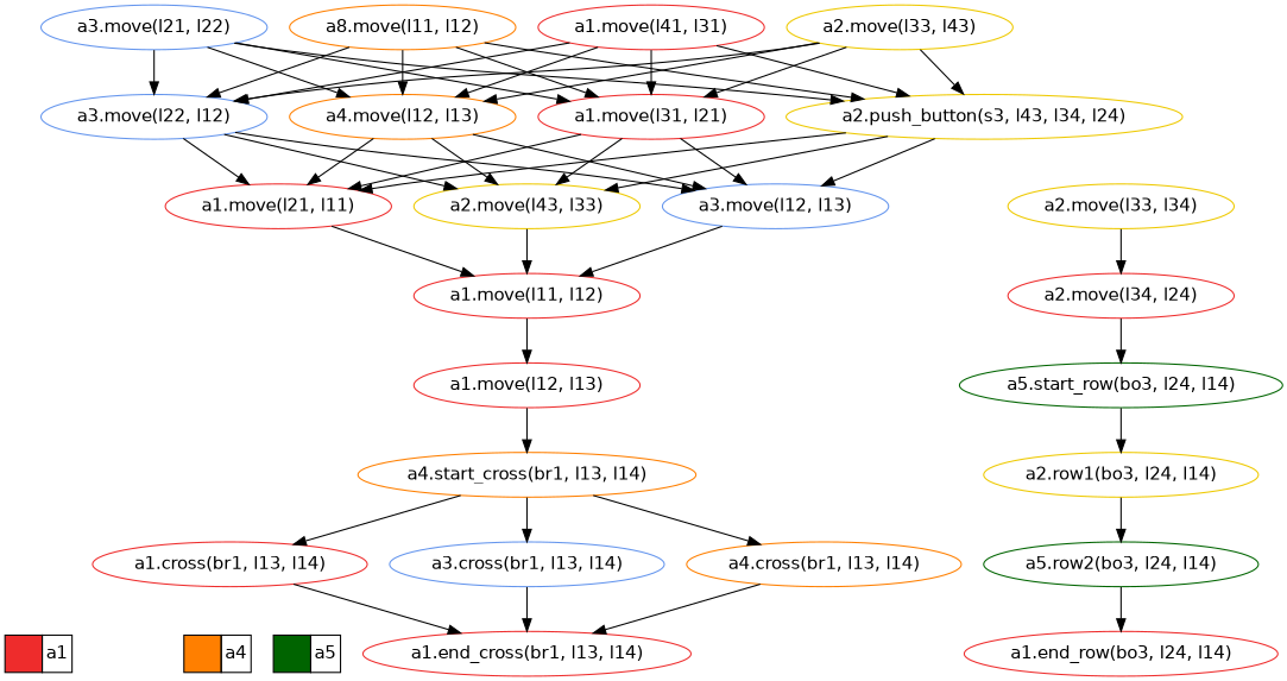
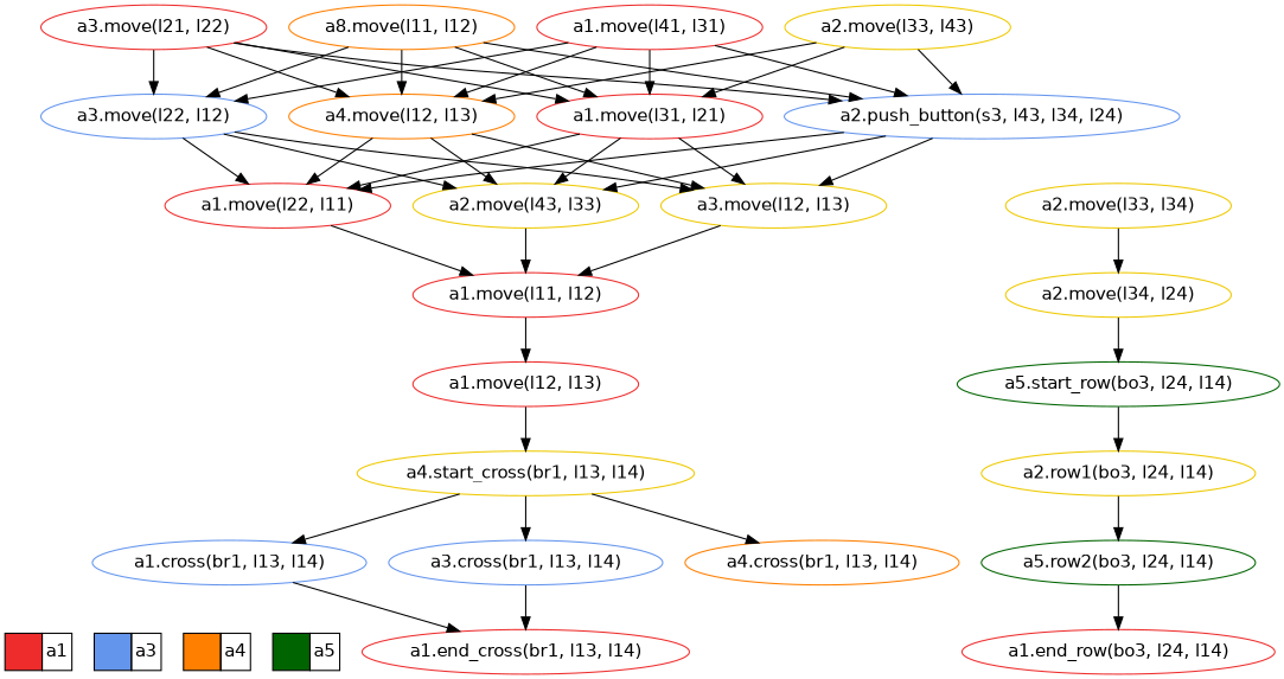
  digraph {
    fontname="DejaVu Sans"
    node [fontname="DejaVu Sans" color=firebrick2]
    edge [fontname="DejaVu Sans"]
    n1 [label=<<TABLE BORDER="0" CELLBORDER="1" CELLSPACING="0"><TR><TD WIDTH="30" HEIGHT="30" ALIGN="CENTER" BGCOLOR="firebrick2"></TD><TD>a1</TD></TR></TABLE>> margin=0 shape=none color=""]
+   n2 [label=<<TABLE BORDER="0" CELLBORDER="1" CELLSPACING="0"><TR><TD WIDTH="30" HEIGHT="30" ALIGN="CENTER" BGCOLOR="cornflowerblue"></TD><TD>a3</TD></TR></TABLE>> margin=0 shape=none color=""]
    n3 [label=<<TABLE BORDER="0" CELLBORDER="1" CELLSPACING="0"><TR><TD WIDTH="30" HEIGHT="30" ALIGN="CENTER" BGCOLOR="darkorange1"></TD><TD>a4</TD></TR></TABLE>> margin=0 shape=none color=""]
    n4 [label=<<TABLE BORDER="0" CELLBORDER="1" CELLSPACING="0"><TR><TD WIDTH="30" HEIGHT="30" ALIGN="CENTER" BGCOLOR="darkgreen"></TD><TD>a5</TD></TR></TABLE>> margin=0 shape=none color=""]
    "a1.move(l41, l31)"
    "a1.move(l31, l21)"
-   "a2.push_button(s3, l43, l34, l24)" [color=gold2]
+   "a2.push_button(s3, l43, l34, l24)" [color=cornflowerblue]
    "a3.move(l22, l12)" [color=cornflowerblue]
    "a4.move(l12, l13)" [color=darkorange1]
-   "a1.move(l21, l11)"
+   "a1.move(l21, l11)" [label="a1.move(l22, l11)"]
    "a2.move(l43, l33)" [color=gold2]
-   "a3.move(l12, l13)" [color=cornflowerblue]
+   "a3.move(l12, l13)" [color=gold2]
    "a1.move(l11, l12)"
    "a2.move(l33, l43)" [color=gold2]
-   "a3.move(l21, l22)" [color=cornflowerblue]
+   "a3.move(l21, l22)"
    n16 [color=darkorange1 label="a8.move(l11, l12)"]
    "a1.move(l12, l13)"
-   "a4.start_cross(br1, l13, l14)" [color=darkorange1]
-   "a1.cross(br1, l13, l14)"
+   "a4.start_cross(br1, l13, l14)" [color=gold2]
+   "a1.cross(br1, l13, l14)" [color=cornflowerblue]
    "a3.cross(br1, l13, l14)" [color=cornflowerblue]
    "a4.cross(br1, l13, l14)" [color=darkorange1]
    "a1.end_cross(br1, l13, l14)"
    "a2.move(l33, l34)" [color=gold2]
-   "a2.move(l34, l24)"
+   "a2.move(l34, l24)" [color=gold2]
    "a5.start_row(bo3, l24, l14)" [color=darkgreen]
    "a2.row1(bo3, l24, l14)" [color=gold2]
    "a5.row2(bo3, l24, l14)" [color=darkgreen]
    "a1.end_row(bo3, l24, l14)"
    subgraph sub_1 {
      label=Legenda
      labelloc=b
      rank=max
      rankdir=LR
      n1
+     n2
      n3
      n4
    }
    "a1.move(l41, l31)" -> "a1.move(l31, l21)"
    "a1.move(l41, l31)" -> "a2.push_button(s3, l43, l34, l24)"
    "a1.move(l41, l31)" -> "a3.move(l22, l12)"
    "a1.move(l41, l31)" -> "a4.move(l12, l13)"
    "a1.move(l31, l21)" -> "a1.move(l21, l11)"
    "a1.move(l31, l21)" -> "a2.move(l43, l33)"
    "a1.move(l31, l21)" -> "a3.move(l12, l13)"
    "a2.push_button(s3, l43, l34, l24)" -> "a1.move(l21, l11)"
    "a2.push_button(s3, l43, l34, l24)" -> "a2.move(l43, l33)"
    "a2.push_button(s3, l43, l34, l24)" -> "a3.move(l12, l13)"
    "a3.move(l22, l12)" -> "a1.move(l21, l11)"
    "a3.move(l22, l12)" -> "a2.move(l43, l33)"
    "a3.move(l22, l12)" -> "a3.move(l12, l13)"
    "a4.move(l12, l13)" -> "a1.move(l21, l11)"
    "a4.move(l12, l13)" -> "a2.move(l43, l33)"
    "a4.move(l12, l13)" -> "a3.move(l12, l13)"
    "a1.move(l21, l11)" -> "a1.move(l11, l12)"
    "a2.move(l43, l33)" -> "a1.move(l11, l12)"
    "a3.move(l12, l13)" -> "a1.move(l11, l12)"
    "a1.move(l11, l12)" -> "a1.move(l12, l13)"
    "a2.move(l33, l43)" -> "a1.move(l31, l21)"
    "a2.move(l33, l43)" -> "a2.push_button(s3, l43, l34, l24)"
-   "a2.move(l33, l43)" -> "a3.move(l22, l12)"
    "a2.move(l33, l43)" -> "a4.move(l12, l13)"
    "a3.move(l21, l22)" -> "a1.move(l31, l21)"
    "a3.move(l21, l22)" -> "a2.push_button(s3, l43, l34, l24)"
    "a3.move(l21, l22)" -> "a3.move(l22, l12)"
    "a3.move(l21, l22)" -> "a4.move(l12, l13)"
    n16 -> "a1.move(l31, l21)"
    n16 -> "a2.push_button(s3, l43, l34, l24)"
    n16 -> "a3.move(l22, l12)"
    n16 -> "a4.move(l12, l13)"
    "a1.move(l12, l13)" -> "a4.start_cross(br1, l13, l14)"
    "a4.start_cross(br1, l13, l14)" -> "a1.cross(br1, l13, l14)"
    "a4.start_cross(br1, l13, l14)" -> "a3.cross(br1, l13, l14)"
    "a4.start_cross(br1, l13, l14)" -> "a4.cross(br1, l13, l14)"
    "a1.cross(br1, l13, l14)" -> "a1.end_cross(br1, l13, l14)"
    "a3.cross(br1, l13, l14)" -> "a1.end_cross(br1, l13, l14)"
-   "a4.cross(br1, l13, l14)" -> "a1.end_cross(br1, l13, l14)"
    "a2.move(l33, l34)" -> "a2.move(l34, l24)"
    "a2.move(l34, l24)" -> "a5.start_row(bo3, l24, l14)"
    "a5.start_row(bo3, l24, l14)" -> "a2.row1(bo3, l24, l14)"
    "a2.row1(bo3, l24, l14)" -> "a5.row2(bo3, l24, l14)"
    "a5.row2(bo3, l24, l14)" -> "a1.end_row(bo3, l24, l14)"
  }
